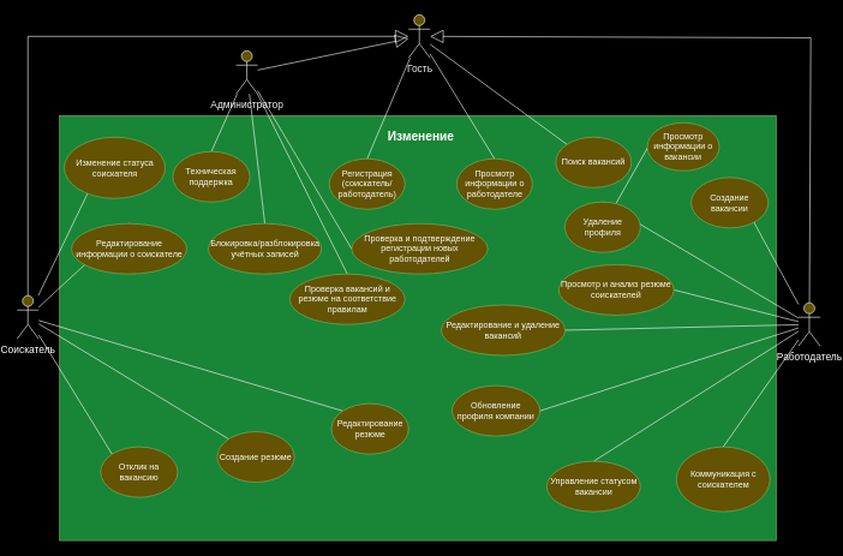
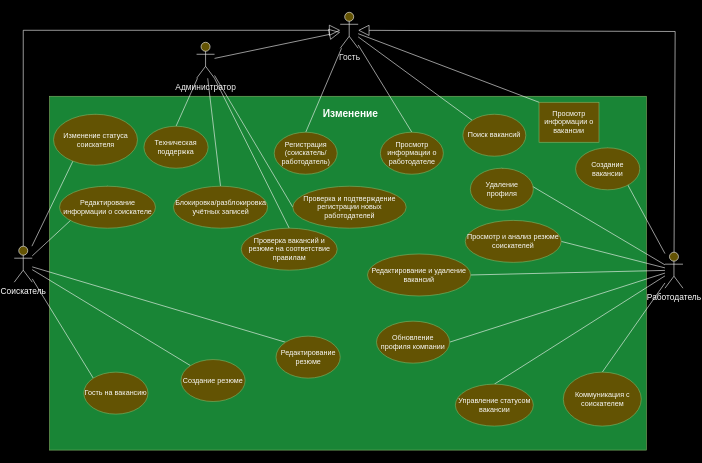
  <mxCell id="0" />
  <mxCell id="1" parent="0" />
  <mxCell id="2" value="" style="rounded=0;whiteSpace=wrap;html=1;fillColor=#198536;strokeColor=#82b366;" parent="1" vertex="1"><mxGeometry x="79" y="160" width="995" height="590" as="geometry" /></mxCell>
  <mxCell id="3" value="Гость" style="shape=umlActor;verticalLabelPosition=bottom;verticalAlign=top;html=1;outlineConnect=0;fontColor=#F2F2F2;fillColor=#635303;strokeColor=#FCFCFC;fontSize=14;" parent="1" vertex="1"><mxGeometry x="563.5" y="20" width="30" height="60" as="geometry" /></mxCell>
  <mxCell id="4" style="rounded=0;orthogonalLoop=1;jettySize=auto;html=1;exitX=0;exitY=0;exitDx=0;exitDy=0;endArrow=none;endFill=0;strokeColor=#FAFAFA;" parent="1" source="5" target="3" edge="1"><mxGeometry relative="1" as="geometry" /></mxCell>
  <mxCell id="5" value="Поиск вакансий" style="ellipse;whiteSpace=wrap;html=1;fillColor=#635303;strokeColor=#82b366;fontColor=#FCFCFC;fontStyle=0" parent="1" vertex="1"><mxGeometry x="768" y="190" width="105" height="70" as="geometry" /></mxCell>
- <mxCell id="6" style="rounded=0;orthogonalLoop=1;jettySize=auto;html=1;exitX=0;exitY=0;exitDx=0;exitDy=0;endArrow=none;endFill=0;strokeColor=#FAFAFA;" parent="1" source="7" target="49" edge="1"><mxGeometry relative="1" as="geometry" /></mxCell>
- <mxCell id="7" value="Просмотр информации о вакансии" style="ellipse;whiteSpace=wrap;html=1;fillColor=#635303;strokeColor=#82b366;fontColor=#FCFCFC;fontStyle=0" parent="1" vertex="1"><mxGeometry x="895" y="170" width="100" height="66.67" as="geometry" /></mxCell>
+ <mxCell id="6" style="rounded=0;orthogonalLoop=1;jettySize=auto;html=1;exitX=0;exitY=0;exitDx=0;exitDy=0;endArrow=none;endFill=0;strokeColor=#FAFAFA;" parent="1" source="7" target="3" edge="1"><mxGeometry relative="1" as="geometry" /></mxCell>
+ <mxCell id="7" value="Просмотр информации о вакансии" style="whiteSpace=wrap;html=1;fillColor=#635303;strokeColor=#82b366;fontColor=#FCFCFC;fontStyle=0;rounded=0;" parent="1" vertex="1"><mxGeometry x="895" y="170" width="100" height="66.67" as="geometry" /></mxCell>
  <mxCell id="8" style="rounded=0;orthogonalLoop=1;jettySize=auto;html=1;exitX=0.5;exitY=0;exitDx=0;exitDy=0;endArrow=none;endFill=0;strokeColor=#FAFAFA;" parent="1" source="9" target="3" edge="1"><mxGeometry relative="1" as="geometry" /></mxCell>
  <mxCell id="9" value="Просмотр информации о работодателе" style="ellipse;whiteSpace=wrap;html=1;fillColor=#635303;strokeColor=#82b366;fontColor=#FCFCFC;fontStyle=0" parent="1" vertex="1"><mxGeometry x="630.5" y="220" width="105" height="70" as="geometry" /></mxCell>
  <mxCell id="10" value="Соискатель" style="shape=umlActor;verticalLabelPosition=bottom;verticalAlign=top;html=1;outlineConnect=0;fontColor=#FFFFFF;fillColor=#635303;strokeColor=#FCFCFC;fontSize=14;" parent="1" vertex="1"><mxGeometry x="20" y="410" width="30" height="60" as="geometry" /></mxCell>
  <mxCell id="11" value="" style="endArrow=block;endSize=16;endFill=0;html=1;rounded=0;strokeColor=#FAFAFA;fontSize=11;" parent="1" source="10" target="3" edge="1"><mxGeometry x="-0.443" y="-81" width="160" relative="1" as="geometry"><mxPoint x="395.5" y="610" as="sourcePoint" /><mxPoint x="525.5" y="520" as="targetPoint" /><Array as="points"><mxPoint x="35" y="50" /></Array><mxPoint as="offset" /></mxGeometry></mxCell>
  <mxCell id="12" value="Работодатель" style="shape=umlActor;verticalLabelPosition=bottom;verticalAlign=top;html=1;outlineConnect=0;fontColor=#FFFFFF;fillColor=#635303;strokeColor=#FCFCFC;fontSize=14;" parent="1" vertex="1"><mxGeometry x="1105" y="420" width="30" height="60" as="geometry" /></mxCell>
  <mxCell id="13" value="" style="endArrow=block;endSize=16;endFill=0;html=1;rounded=0;strokeColor=#FAFAFA;fontSize=11;" parent="1" source="12" target="3" edge="1"><mxGeometry width="160" relative="1" as="geometry"><mxPoint x="495.5" y="430" as="sourcePoint" /><mxPoint x="655.5" y="430" as="targetPoint" /><Array as="points"><mxPoint x="1122" y="52" /></Array></mxGeometry></mxCell>
  <mxCell id="14" value="Администратор" style="shape=umlActor;verticalLabelPosition=bottom;verticalAlign=top;html=1;fontColor=#F2F2F2;fillColor=#635303;strokeColor=#FCFCFC;fontSize=14;" parent="1" vertex="1"><mxGeometry x="324" y="70" width="30" height="60" as="geometry" /></mxCell>
  <mxCell id="15" value="" style="endArrow=block;endSize=16;endFill=0;html=1;rounded=0;fontColor=#F2F2F2;strokeColor=#FAFAFA;" parent="1" source="14" target="3" edge="1"><mxGeometry width="160" relative="1" as="geometry"><mxPoint x="375.5" y="520" as="sourcePoint" /><mxPoint x="535.5" y="520" as="targetPoint" /></mxGeometry></mxCell>
  <mxCell id="16" style="rounded=0;orthogonalLoop=1;jettySize=auto;html=1;exitX=1;exitY=0.5;exitDx=0;exitDy=0;endArrow=none;endFill=0;strokeColor=#FAFAFA;" parent="1" source="17" target="12" edge="1"><mxGeometry relative="1" as="geometry" /></mxCell>
  <mxCell id="17" value="Обновление профиля компании" style="ellipse;whiteSpace=wrap;html=1;fillColor=#635303;strokeColor=#82b366;fontColor=#FCFCFC;fontStyle=0" parent="1" vertex="1"><mxGeometry x="624" y="535" width="122" height="70" as="geometry" /></mxCell>
  <mxCell id="18" style="rounded=0;orthogonalLoop=1;jettySize=auto;html=1;exitX=1;exitY=0.5;exitDx=0;exitDy=0;endArrow=none;endFill=0;strokeColor=#FAFAFA;" parent="1" source="19" target="12" edge="1"><mxGeometry relative="1" as="geometry" /></mxCell>
  <mxCell id="19" value="Редактирование и удаление вакансий" style="ellipse;whiteSpace=wrap;html=1;fillColor=#635303;strokeColor=#82b366;fontColor=#FCFCFC;fontStyle=0" parent="1" vertex="1"><mxGeometry x="609" y="423" width="172" height="70" as="geometry" /></mxCell>
  <mxCell id="20" style="rounded=0;orthogonalLoop=1;jettySize=auto;html=1;exitX=0;exitY=0;exitDx=0;exitDy=0;endArrow=none;endFill=0;strokeColor=#FAFAFA;" parent="1" source="21" target="10" edge="1"><mxGeometry relative="1" as="geometry" /></mxCell>
  <mxCell id="21" value="Редактирование резюме" style="ellipse;whiteSpace=wrap;html=1;fillColor=#635303;strokeColor=#82b366;fontColor=#FCFCFC;fontStyle=0" parent="1" vertex="1"><mxGeometry x="456.5" y="560" width="107" height="70" as="geometry" /></mxCell>
  <mxCell id="22" style="rounded=0;orthogonalLoop=1;jettySize=auto;html=1;exitX=0.5;exitY=0;exitDx=0;exitDy=0;endArrow=none;endFill=0;strokeColor=#FAFAFA;" parent="1" source="23" target="12" edge="1"><mxGeometry relative="1" as="geometry" /></mxCell>
  <mxCell id="23" value="Управление статусом вакансии" style="ellipse;whiteSpace=wrap;html=1;fillColor=#635303;strokeColor=#82b366;fontColor=#FCFCFC;fontStyle=0" parent="1" vertex="1"><mxGeometry x="755.5" y="640" width="130" height="70" as="geometry" /></mxCell>
  <mxCell id="24" style="rounded=0;orthogonalLoop=1;jettySize=auto;html=1;exitX=0.5;exitY=0;exitDx=0;exitDy=0;endArrow=none;endFill=0;strokeColor=#FAFAFA;" parent="1" source="25" target="12" edge="1"><mxGeometry relative="1" as="geometry" /></mxCell>
  <mxCell id="25" value="Создание вакансии" style="ellipse;whiteSpace=wrap;html=1;fillColor=#635303;strokeColor=#82b366;fontColor=#FCFCFC;fontStyle=0" parent="1" vertex="1"><mxGeometry x="956" y="246" width="107" height="70" as="geometry" /></mxCell>
  <mxCell id="26" style="rounded=0;orthogonalLoop=1;jettySize=auto;html=1;exitX=1;exitY=0.5;exitDx=0;exitDy=0;endArrow=none;endFill=0;strokeColor=#FAFAFA;" parent="1" source="27" target="12" edge="1"><mxGeometry relative="1" as="geometry" /></mxCell>
  <mxCell id="27" value="Просмотр и анализ резюме соискателей" style="ellipse;whiteSpace=wrap;html=1;fillColor=#635303;strokeColor=#82b366;fontColor=#FCFCFC;fontStyle=0" parent="1" vertex="1"><mxGeometry x="772" y="367" width="160" height="70" as="geometry" /></mxCell>
  <mxCell id="28" style="rounded=0;orthogonalLoop=1;jettySize=auto;html=1;exitX=0;exitY=0;exitDx=0;exitDy=0;endArrow=none;endFill=0;strokeColor=#FAFAFA;" parent="1" source="29" target="10" edge="1"><mxGeometry relative="1" as="geometry" /></mxCell>
  <mxCell id="29" value="Создание резюме" style="ellipse;whiteSpace=wrap;html=1;fillColor=#635303;strokeColor=#82b366;fontColor=#FCFCFC;fontStyle=0" parent="1" vertex="1"><mxGeometry x="298" y="599" width="107" height="70" as="geometry" /></mxCell>
  <mxCell id="30" style="rounded=0;orthogonalLoop=1;jettySize=auto;html=1;exitX=0.5;exitY=0;exitDx=0;exitDy=0;endArrow=none;endFill=0;strokeColor=#FAFAFA;" parent="1" source="31" target="10" edge="1"><mxGeometry relative="1" as="geometry" /></mxCell>
  <mxCell id="31" value="Изменение статуса соискателя" style="ellipse;whiteSpace=wrap;html=1;fillColor=#635303;strokeColor=#82b366;fontColor=#FCFCFC;fontStyle=0" parent="1" vertex="1"><mxGeometry x="85.5" y="190" width="140" height="85" as="geometry" /></mxCell>
  <mxCell id="32" style="rounded=0;orthogonalLoop=1;jettySize=auto;html=1;exitX=0.5;exitY=0;exitDx=0;exitDy=0;endArrow=none;endFill=0;strokeColor=#FAFAFA;" parent="1" source="33" target="10" edge="1"><mxGeometry relative="1" as="geometry" /></mxCell>
  <mxCell id="33" value="Редактирование информации о соискателе" style="ellipse;whiteSpace=wrap;html=1;fillColor=#635303;strokeColor=#82b366;fontColor=#FCFCFC;fontStyle=0" parent="1" vertex="1"><mxGeometry x="95.5" y="310" width="160" height="70" as="geometry" /></mxCell>
  <mxCell id="34" style="rounded=0;orthogonalLoop=1;jettySize=auto;html=1;exitX=0;exitY=0;exitDx=0;exitDy=0;endArrow=none;endFill=0;strokeColor=#FAFAFA;" parent="1" source="35" target="10" edge="1"><mxGeometry relative="1" as="geometry" /></mxCell>
- <mxCell id="35" value="Отклик на вакансию" style="ellipse;whiteSpace=wrap;html=1;fillColor=#635303;strokeColor=#82b366;fontColor=#FCFCFC;fontStyle=0" parent="1" vertex="1"><mxGeometry x="136" y="620" width="107" height="70" as="geometry" /></mxCell>
+ <mxCell id="35" value="Гость на вакансию" style="ellipse;whiteSpace=wrap;html=1;fillColor=#635303;strokeColor=#82b366;fontColor=#FCFCFC;fontStyle=0" parent="1" vertex="1"><mxGeometry x="136" y="620" width="107" height="70" as="geometry" /></mxCell>
  <mxCell id="36" style="rounded=0;orthogonalLoop=1;jettySize=auto;html=1;exitX=0.5;exitY=0;exitDx=0;exitDy=0;endArrow=none;endFill=0;strokeColor=#FAFAFA;" parent="1" source="37" target="12" edge="1"><mxGeometry relative="1" as="geometry" /></mxCell>
  <mxCell id="37" value="Коммуникация с соискателем" style="ellipse;whiteSpace=wrap;html=1;fillColor=#635303;strokeColor=#82b366;fontColor=#FCFCFC;fontStyle=0" parent="1" vertex="1"><mxGeometry x="935.5" y="620" width="130" height="90" as="geometry" /></mxCell>
  <mxCell id="38" style="rounded=0;orthogonalLoop=1;jettySize=auto;html=1;exitX=0.5;exitY=0;exitDx=0;exitDy=0;endArrow=none;endFill=0;strokeColor=#F7F7F7;" parent="1" source="39" target="14" edge="1"><mxGeometry relative="1" as="geometry" /></mxCell>
  <mxCell id="39" value="Блокировка/разблокировка учётных записей" style="ellipse;whiteSpace=wrap;html=1;fillColor=#635303;strokeColor=#82b366;fontColor=#FCFCFC;fontStyle=0" parent="1" vertex="1"><mxGeometry x="285.5" y="310" width="157" height="70" as="geometry" /></mxCell>
  <mxCell id="40" style="rounded=0;orthogonalLoop=1;jettySize=auto;html=1;exitX=0.5;exitY=0;exitDx=0;exitDy=0;endArrow=none;endFill=0;strokeColor=#F7F7F7;" parent="1" source="41" target="14" edge="1"><mxGeometry relative="1" as="geometry" /></mxCell>
  <mxCell id="41" value="Проверка вакансий и резюме на соответствие правилам" style="ellipse;whiteSpace=wrap;html=1;fillColor=#635303;strokeColor=#82b366;fontColor=#FCFCFC;fontStyle=0" parent="1" vertex="1"><mxGeometry x="398.5" y="380" width="160" height="70" as="geometry" /></mxCell>
  <mxCell id="42" style="rounded=0;orthogonalLoop=1;jettySize=auto;html=1;exitX=0;exitY=0.5;exitDx=0;exitDy=0;endArrow=none;endFill=0;strokeColor=#F7F7F7;" parent="1" source="43" target="14" edge="1"><mxGeometry relative="1" as="geometry" /></mxCell>
  <mxCell id="43" value="Проверка и подтверждение регистрации новых работодателей" style="ellipse;whiteSpace=wrap;html=1;fillColor=#635303;strokeColor=#82b366;fontColor=#FCFCFC;fontStyle=0" parent="1" vertex="1"><mxGeometry x="484.5" y="310" width="189" height="70" as="geometry" /></mxCell>
  <mxCell id="44" style="rounded=0;orthogonalLoop=1;jettySize=auto;html=1;exitX=0.5;exitY=0;exitDx=0;exitDy=0;endArrow=none;endFill=0;strokeColor=#F7F7F7;" parent="1" source="45" target="14" edge="1"><mxGeometry relative="1" as="geometry" /></mxCell>
  <mxCell id="45" value="Техническая поддержка" style="ellipse;whiteSpace=wrap;html=1;fillColor=#635303;strokeColor=#82b366;fontColor=#FCFCFC;fontStyle=0" parent="1" vertex="1"><mxGeometry x="236.25" y="210" width="107" height="70" as="geometry" /></mxCell>
  <mxCell id="46" style="rounded=0;orthogonalLoop=1;jettySize=auto;html=1;exitX=0.5;exitY=0;exitDx=0;exitDy=0;endArrow=none;endFill=0;strokeColor=#FAFAFA;" parent="1" source="47" target="3" edge="1"><mxGeometry relative="1" as="geometry" /></mxCell>
  <mxCell id="47" value="Регистрация (соискатель/работодатель)" style="ellipse;whiteSpace=wrap;html=1;fillColor=#635303;strokeColor=#82b366;fontColor=#FCFCFC;fontStyle=0" parent="1" vertex="1"><mxGeometry x="453.5" y="220" width="105" height="70" as="geometry" /></mxCell>
  <mxCell id="48" style="rounded=0;orthogonalLoop=1;jettySize=auto;html=1;exitX=0.5;exitY=0;exitDx=0;exitDy=0;endArrow=none;endFill=0;strokeColor=#FAFAFA;" parent="1" source="49" target="12" edge="1"><mxGeometry relative="1" as="geometry" /></mxCell>
  <mxCell id="49" value="Удаление профиля" style="ellipse;whiteSpace=wrap;html=1;fillColor=#635303;strokeColor=#82b366;fontColor=#FCFCFC;fontStyle=0" parent="1" vertex="1"><mxGeometry x="780.5" y="280" width="105" height="70" as="geometry" /></mxCell>
  <mxCell id="50" value="&lt;font style=&quot;font-size: 17px;&quot;&gt;Изменение&lt;/font&gt;" style="text;html=1;strokeColor=none;fillColor=none;align=center;verticalAlign=middle;whiteSpace=wrap;rounded=0;fontColor=#FFFFFF;fontStyle=1" parent="1" vertex="1"><mxGeometry x="521" y="170" width="120" height="40" as="geometry" /></mxCell>
